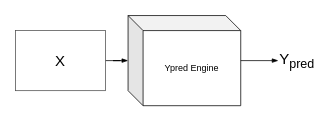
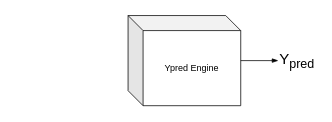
  <mxCell id="0" />
  <mxCell id="1" parent="0" />
  <mxCell id="2" style="edgeStyle=orthogonalEdgeStyle;rounded=0;orthogonalLoop=1;jettySize=auto;html=1;entryX=0;entryY=0.5;entryDx=0;entryDy=0;endArrow=blockThin;endFill=1;" edge="1" parent="1" source="3" target="6"><mxGeometry relative="1" as="geometry" /></mxCell>
  <mxCell id="3" value="Ypred Engine" style="shape=cube;whiteSpace=wrap;html=1;boundedLbl=1;backgroundOutline=1;darkOpacity=0.05;darkOpacity2=0.1;fillColor=none;" vertex="1" parent="1"><mxGeometry x="170" y="20" width="150" height="120" as="geometry" /></mxCell>
- <mxCell id="4" style="edgeStyle=orthogonalEdgeStyle;rounded=0;orthogonalLoop=1;jettySize=auto;html=1;endArrow=blockThin;endFill=1;" edge="1" parent="1" source="5" target="3"><mxGeometry relative="1" as="geometry" /></mxCell>
- <mxCell id="5" value="&lt;font style=&quot;font-size: 20px&quot;&gt;X&lt;/font&gt;" style="rounded=0;whiteSpace=wrap;html=1;strokeColor=#4D4D4D;fillColor=none;" vertex="1" parent="1"><mxGeometry x="20" y="40" width="120" height="80" as="geometry" /></mxCell>
  <mxCell id="6" value="&lt;font style=&quot;font-size: 20px&quot;&gt;Y&lt;sub&gt;pred&lt;/sub&gt;&lt;/font&gt;" style="rounded=0;whiteSpace=wrap;html=1;strokeColor=none;horizontal=1;fillColor=none;" vertex="1" parent="1"><mxGeometry x="370" y="40" width="50" height="80" as="geometry" /></mxCell>
